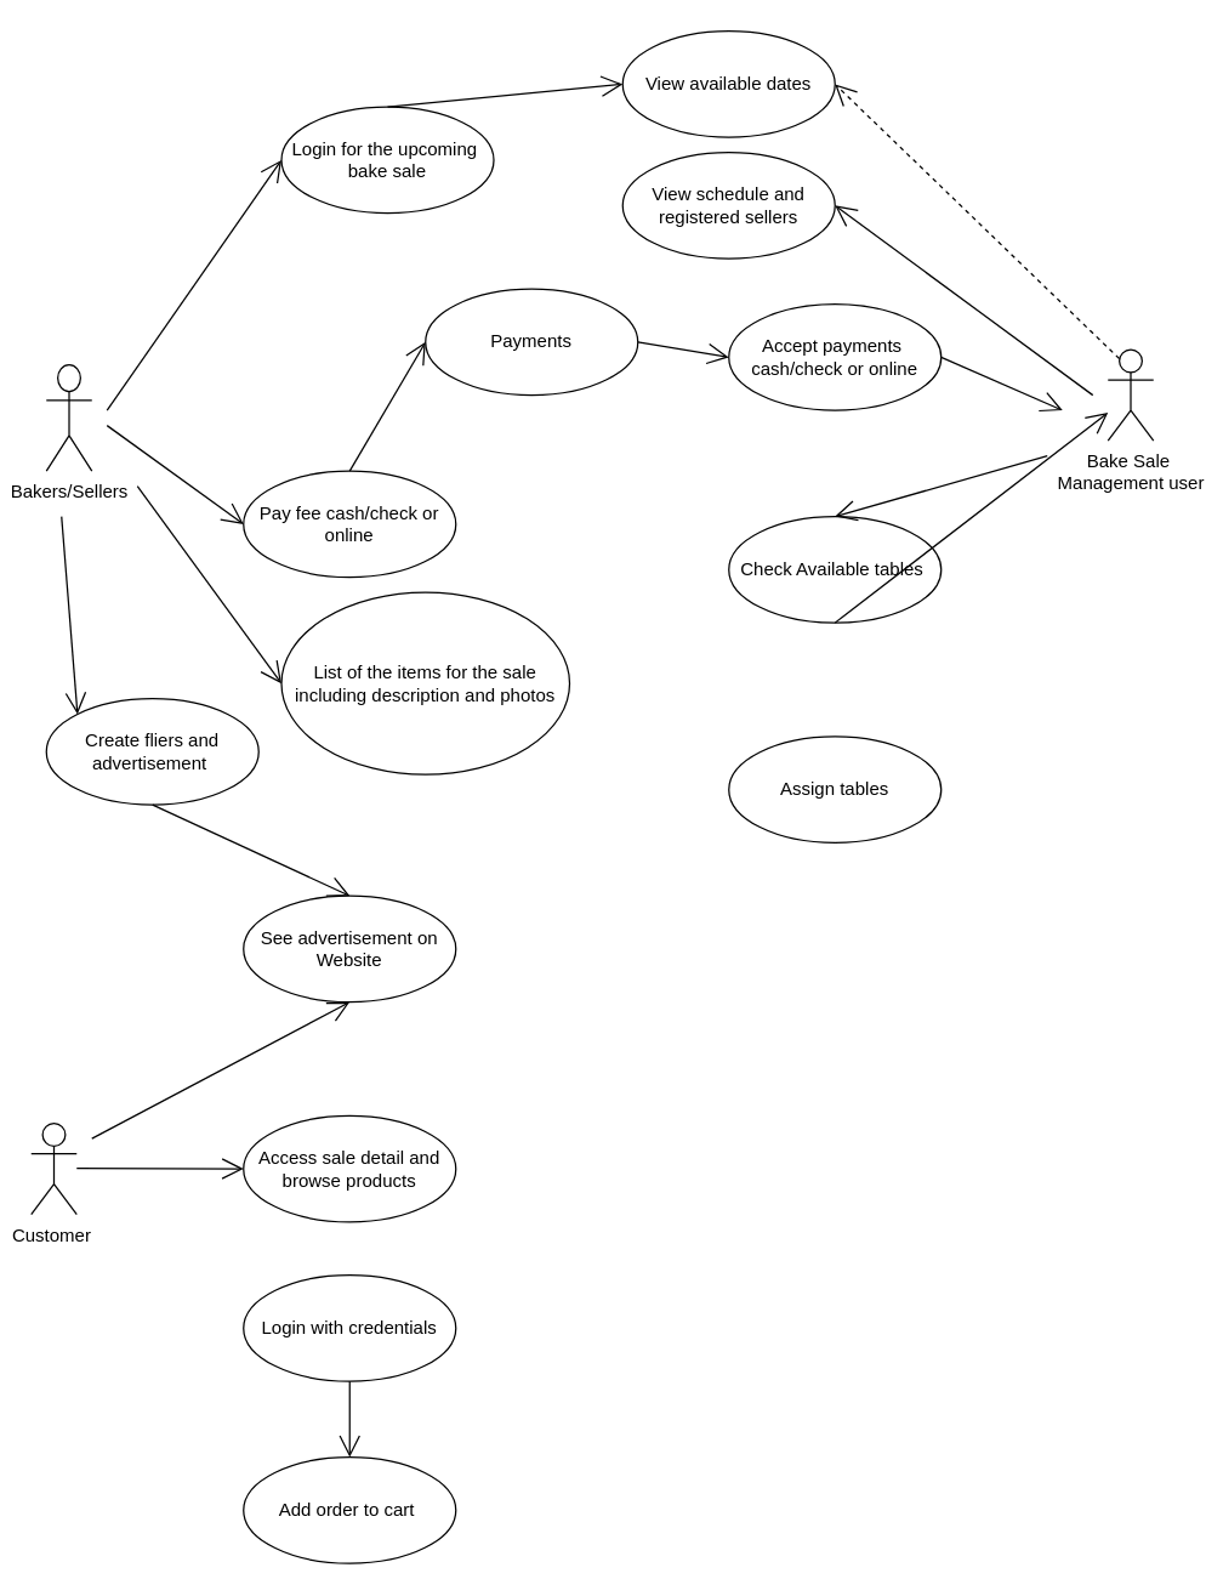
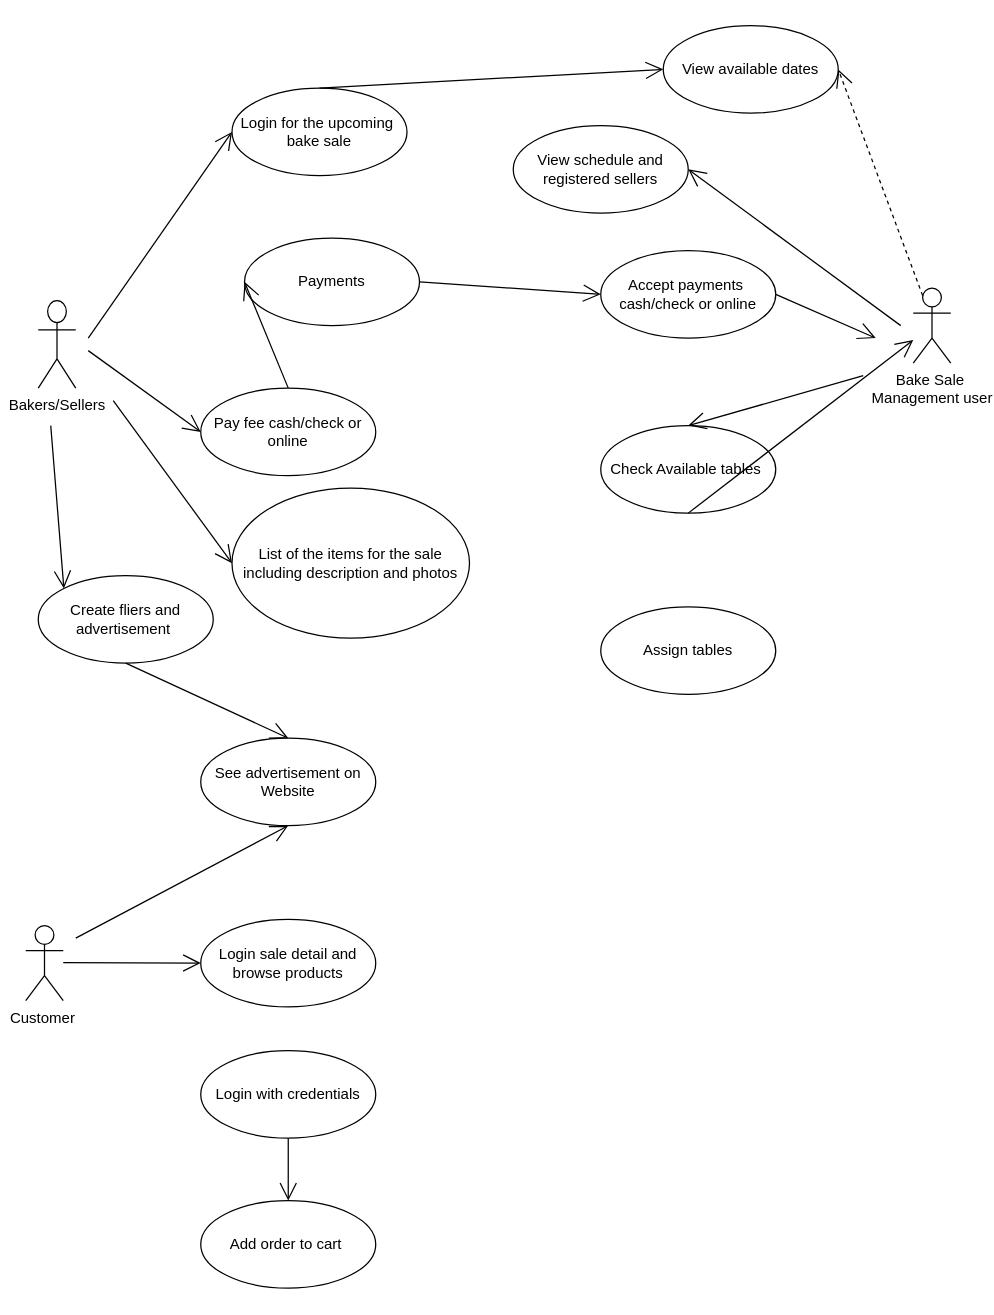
  <mxCell id="0" />
  <mxCell id="1" parent="0" />
  <mxCell id="2" value="Customer&amp;nbsp;" style="shape=umlActor;verticalLabelPosition=bottom;verticalAlign=top;html=1;" vertex="1" parent="1"><mxGeometry x="20" y="740" width="30" height="60" as="geometry" /></mxCell>
- <mxCell id="3" value="Access sale detail and browse products" style="ellipse;whiteSpace=wrap;html=1;" vertex="1" parent="1"><mxGeometry x="160" y="735" width="140" height="70" as="geometry" /></mxCell>
+ <mxCell id="3" value="Login sale detail and browse products" style="ellipse;whiteSpace=wrap;html=1;" vertex="1" parent="1"><mxGeometry x="160" y="735" width="140" height="70" as="geometry" /></mxCell>
  <mxCell id="4" value="See advertisement on Website" style="ellipse;whiteSpace=wrap;html=1;" vertex="1" parent="1"><mxGeometry x="160" y="590" width="140" height="70" as="geometry" /></mxCell>
  <mxCell id="5" value="" style="endArrow=open;endFill=1;endSize=12;html=1;rounded=0;" edge="1" parent="1"><mxGeometry width="160" relative="1" as="geometry"><mxPoint x="50" y="769.5" as="sourcePoint" /><mxPoint x="160" y="770" as="targetPoint" /><Array as="points" /></mxGeometry></mxCell>
  <mxCell id="6" value="" style="endArrow=open;endFill=1;endSize=12;html=1;rounded=0;entryX=0.5;entryY=1;entryDx=0;entryDy=0;" edge="1" parent="1" target="4"><mxGeometry width="160" relative="1" as="geometry"><mxPoint x="60" y="750" as="sourcePoint" /><mxPoint x="210" y="730" as="targetPoint" /></mxGeometry></mxCell>
  <mxCell id="7" value="Login with credentials" style="ellipse;whiteSpace=wrap;html=1;" vertex="1" parent="1"><mxGeometry x="160" y="840" width="140" height="70" as="geometry" /></mxCell>
  <mxCell id="8" value="Add order to cart&amp;nbsp;" style="ellipse;whiteSpace=wrap;html=1;" vertex="1" parent="1"><mxGeometry x="160" y="960" width="140" height="70" as="geometry" /></mxCell>
  <mxCell id="9" value="Bake Sale&amp;nbsp;&lt;div&gt;Management user&lt;/div&gt;" style="shape=umlActor;verticalLabelPosition=bottom;verticalAlign=top;html=1;" vertex="1" parent="1"><mxGeometry x="730" y="230" width="30" height="60" as="geometry" /></mxCell>
- <mxCell id="10" value="View available dates" style="ellipse;whiteSpace=wrap;html=1;" vertex="1" parent="1"><mxGeometry x="410" y="20" width="140" height="70" as="geometry" /></mxCell>
+ <mxCell id="10" value="View available dates" style="ellipse;whiteSpace=wrap;html=1;" vertex="1" parent="1"><mxGeometry x="530" y="20" width="140" height="70" as="geometry" /></mxCell>
  <mxCell id="11" value="View schedule and registered sellers" style="ellipse;whiteSpace=wrap;html=1;" vertex="1" parent="1"><mxGeometry x="410" y="100" width="140" height="70" as="geometry" /></mxCell>
  <mxCell id="12" value="Check Available tables&amp;nbsp;" style="ellipse;whiteSpace=wrap;html=1;" vertex="1" parent="1"><mxGeometry x="480" y="340" width="140" height="70" as="geometry" /></mxCell>
- <mxCell id="13" value="Payments" style="ellipse;whiteSpace=wrap;html=1;" vertex="1" parent="1"><mxGeometry x="280" y="190" width="140" height="70" as="geometry" /></mxCell>
+ <mxCell id="13" value="Payments" style="ellipse;whiteSpace=wrap;html=1;" vertex="1" parent="1"><mxGeometry x="195" y="190" width="140" height="70" as="geometry" /></mxCell>
  <mxCell id="14" value="" style="endArrow=open;endFill=1;endSize=12;html=1;rounded=0;entryX=1;entryY=0.5;entryDx=0;entryDy=0;exitX=0.25;exitY=0.1;exitDx=0;exitDy=0;exitPerimeter=0;dashed=1;" edge="1" parent="1" source="9" target="10"><mxGeometry width="160" relative="1" as="geometry"><mxPoint x="720" y="270" as="sourcePoint" /><mxPoint x="450" y="230" as="targetPoint" /></mxGeometry></mxCell>
  <mxCell id="15" value="" style="endArrow=open;endFill=1;endSize=12;html=1;rounded=0;entryX=1;entryY=0.5;entryDx=0;entryDy=0;" edge="1" parent="1" target="11"><mxGeometry width="160" relative="1" as="geometry"><mxPoint x="720" y="260" as="sourcePoint" /><mxPoint x="450" y="230" as="targetPoint" /></mxGeometry></mxCell>
  <mxCell id="16" value="" style="endArrow=open;endFill=1;endSize=12;html=1;rounded=0;entryX=0.5;entryY=0;entryDx=0;entryDy=0;" edge="1" parent="1" target="12"><mxGeometry width="160" relative="1" as="geometry"><mxPoint x="690" y="300" as="sourcePoint" /><mxPoint x="450" y="230" as="targetPoint" /></mxGeometry></mxCell>
  <mxCell id="17" value="Assign tables" style="ellipse;whiteSpace=wrap;html=1;" vertex="1" parent="1"><mxGeometry x="480" y="485" width="140" height="70" as="geometry" /></mxCell>
  <mxCell id="18" value="" style="endArrow=open;endFill=1;endSize=12;html=1;rounded=0;exitX=0.5;exitY=1;exitDx=0;exitDy=0;" edge="1" parent="1" source="12" target="9"><mxGeometry width="160" relative="1" as="geometry"><mxPoint x="290" y="320" as="sourcePoint" /><mxPoint x="450" y="320" as="targetPoint" /></mxGeometry></mxCell>
  <mxCell id="19" value="" style="endArrow=open;endFill=1;endSize=12;html=1;rounded=0;exitX=0.5;exitY=1;exitDx=0;exitDy=0;entryX=0.5;entryY=0;entryDx=0;entryDy=0;" edge="1" parent="1" source="7" target="8"><mxGeometry width="160" relative="1" as="geometry"><mxPoint x="300" y="850" as="sourcePoint" /><mxPoint x="460" y="850" as="targetPoint" /></mxGeometry></mxCell>
  <mxCell id="20" value="Bakers/Sellers" style="shape=umlActor;verticalLabelPosition=bottom;verticalAlign=top;html=1;" vertex="1" parent="1"><mxGeometry x="30" y="240" width="30" height="70" as="geometry" /></mxCell>
  <mxCell id="21" value="Login for the upcoming&amp;nbsp; bake sale" style="ellipse;whiteSpace=wrap;html=1;" vertex="1" parent="1"><mxGeometry x="185" y="70" width="140" height="70" as="geometry" /></mxCell>
  <mxCell id="22" value="Accept payments&amp;nbsp;&lt;div&gt;cash/check or online&lt;/div&gt;" style="ellipse;whiteSpace=wrap;html=1;" vertex="1" parent="1"><mxGeometry x="480" y="200" width="140" height="70" as="geometry" /></mxCell>
  <mxCell id="23" value="Pay fee cash/check or online" style="ellipse;whiteSpace=wrap;html=1;" vertex="1" parent="1"><mxGeometry x="160" y="310" width="140" height="70" as="geometry" /></mxCell>
  <mxCell id="24" value="" style="endArrow=open;endFill=1;endSize=12;html=1;rounded=0;entryX=0;entryY=0.5;entryDx=0;entryDy=0;" edge="1" parent="1" target="21"><mxGeometry width="160" relative="1" as="geometry"><mxPoint x="70" y="270" as="sourcePoint" /><mxPoint x="500" y="330" as="targetPoint" /></mxGeometry></mxCell>
  <mxCell id="25" value="" style="endArrow=open;endFill=1;endSize=12;html=1;rounded=0;entryX=0;entryY=0.5;entryDx=0;entryDy=0;exitX=1;exitY=0.5;exitDx=0;exitDy=0;" edge="1" parent="1" source="13" target="22"><mxGeometry width="160" relative="1" as="geometry"><mxPoint x="400" y="280" as="sourcePoint" /><mxPoint x="250" y="330" as="targetPoint" /><Array as="points" /></mxGeometry></mxCell>
  <mxCell id="26" value="" style="endArrow=open;endFill=1;endSize=12;html=1;rounded=0;exitX=1;exitY=0.5;exitDx=0;exitDy=0;" edge="1" parent="1" source="22"><mxGeometry width="160" relative="1" as="geometry"><mxPoint x="340" y="330" as="sourcePoint" /><mxPoint x="700" y="270" as="targetPoint" /></mxGeometry></mxCell>
  <mxCell id="27" value="" style="endArrow=open;endFill=1;endSize=12;html=1;rounded=0;entryX=0;entryY=0.5;entryDx=0;entryDy=0;exitX=0.5;exitY=0;exitDx=0;exitDy=0;" edge="1" parent="1" source="23" target="13"><mxGeometry width="160" relative="1" as="geometry"><mxPoint x="340" y="330" as="sourcePoint" /><mxPoint x="500" y="330" as="targetPoint" /></mxGeometry></mxCell>
  <mxCell id="28" value="" style="endArrow=open;endFill=1;endSize=12;html=1;rounded=0;entryX=0;entryY=0.5;entryDx=0;entryDy=0;" edge="1" parent="1" target="23"><mxGeometry width="160" relative="1" as="geometry"><mxPoint x="70" y="280" as="sourcePoint" /><mxPoint x="500" y="330" as="targetPoint" /></mxGeometry></mxCell>
  <mxCell id="29" value="List of the items for the sale including description and photos" style="ellipse;whiteSpace=wrap;html=1;" vertex="1" parent="1"><mxGeometry x="185" y="390" width="190" height="120" as="geometry" /></mxCell>
  <mxCell id="30" value="" style="endArrow=open;endFill=1;endSize=12;html=1;rounded=0;entryX=0;entryY=0.5;entryDx=0;entryDy=0;" edge="1" parent="1" target="29"><mxGeometry width="160" relative="1" as="geometry"><mxPoint x="90" y="320" as="sourcePoint" /><mxPoint x="500" y="330" as="targetPoint" /></mxGeometry></mxCell>
  <mxCell id="31" value="" style="endArrow=open;endFill=1;endSize=12;html=1;rounded=0;exitX=0.5;exitY=0;exitDx=0;exitDy=0;entryX=0;entryY=0.5;entryDx=0;entryDy=0;" edge="1" parent="1" source="21" target="10"><mxGeometry width="160" relative="1" as="geometry"><mxPoint x="340" y="330" as="sourcePoint" /><mxPoint x="500" y="330" as="targetPoint" /></mxGeometry></mxCell>
  <mxCell id="32" value="Create fliers and advertisement&amp;nbsp;" style="ellipse;whiteSpace=wrap;html=1;" vertex="1" parent="1"><mxGeometry x="30" y="460" width="140" height="70" as="geometry" /></mxCell>
  <mxCell id="33" value="" style="endArrow=open;endFill=1;endSize=12;html=1;rounded=0;entryX=0;entryY=0;entryDx=0;entryDy=0;" edge="1" parent="1" target="32"><mxGeometry width="160" relative="1" as="geometry"><mxPoint x="40" y="340" as="sourcePoint" /><mxPoint x="500" y="330" as="targetPoint" /></mxGeometry></mxCell>
  <mxCell id="34" value="" style="endArrow=open;endFill=1;endSize=12;html=1;rounded=0;exitX=0.5;exitY=1;exitDx=0;exitDy=0;entryX=0.5;entryY=0;entryDx=0;entryDy=0;" edge="1" parent="1" source="32" target="4"><mxGeometry width="160" relative="1" as="geometry"><mxPoint x="340" y="330" as="sourcePoint" /><mxPoint x="500" y="330" as="targetPoint" /></mxGeometry></mxCell>
